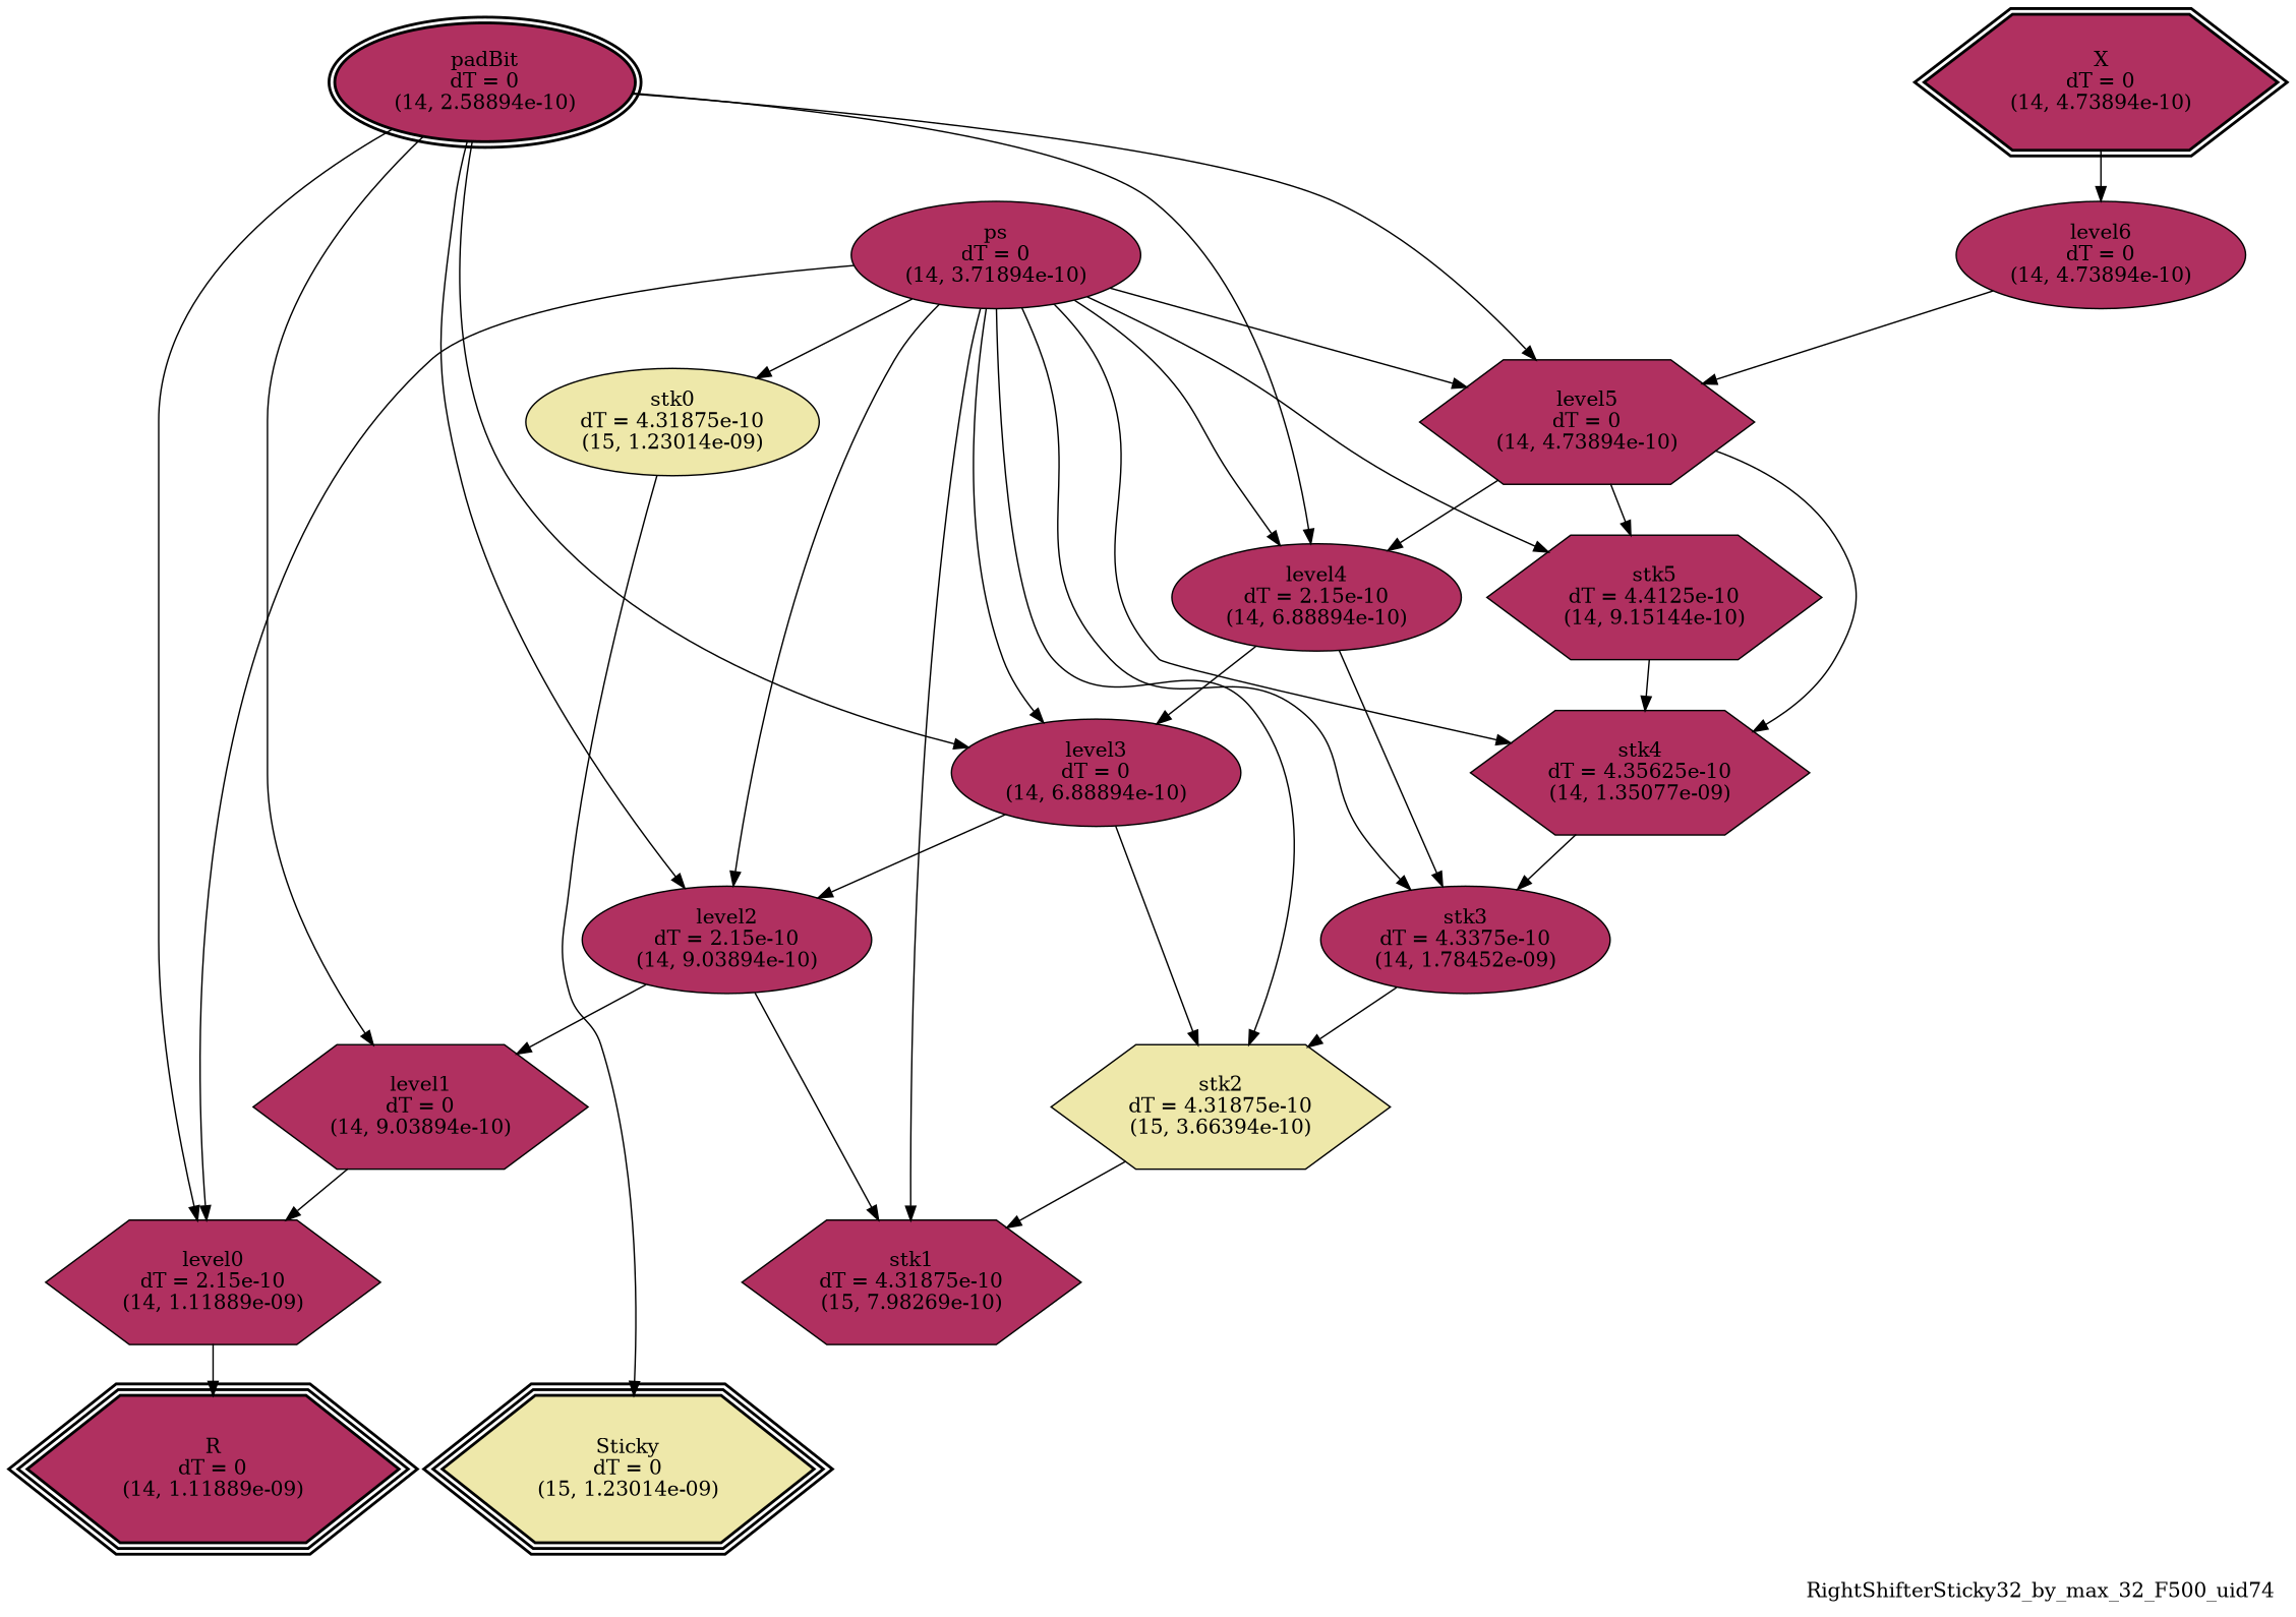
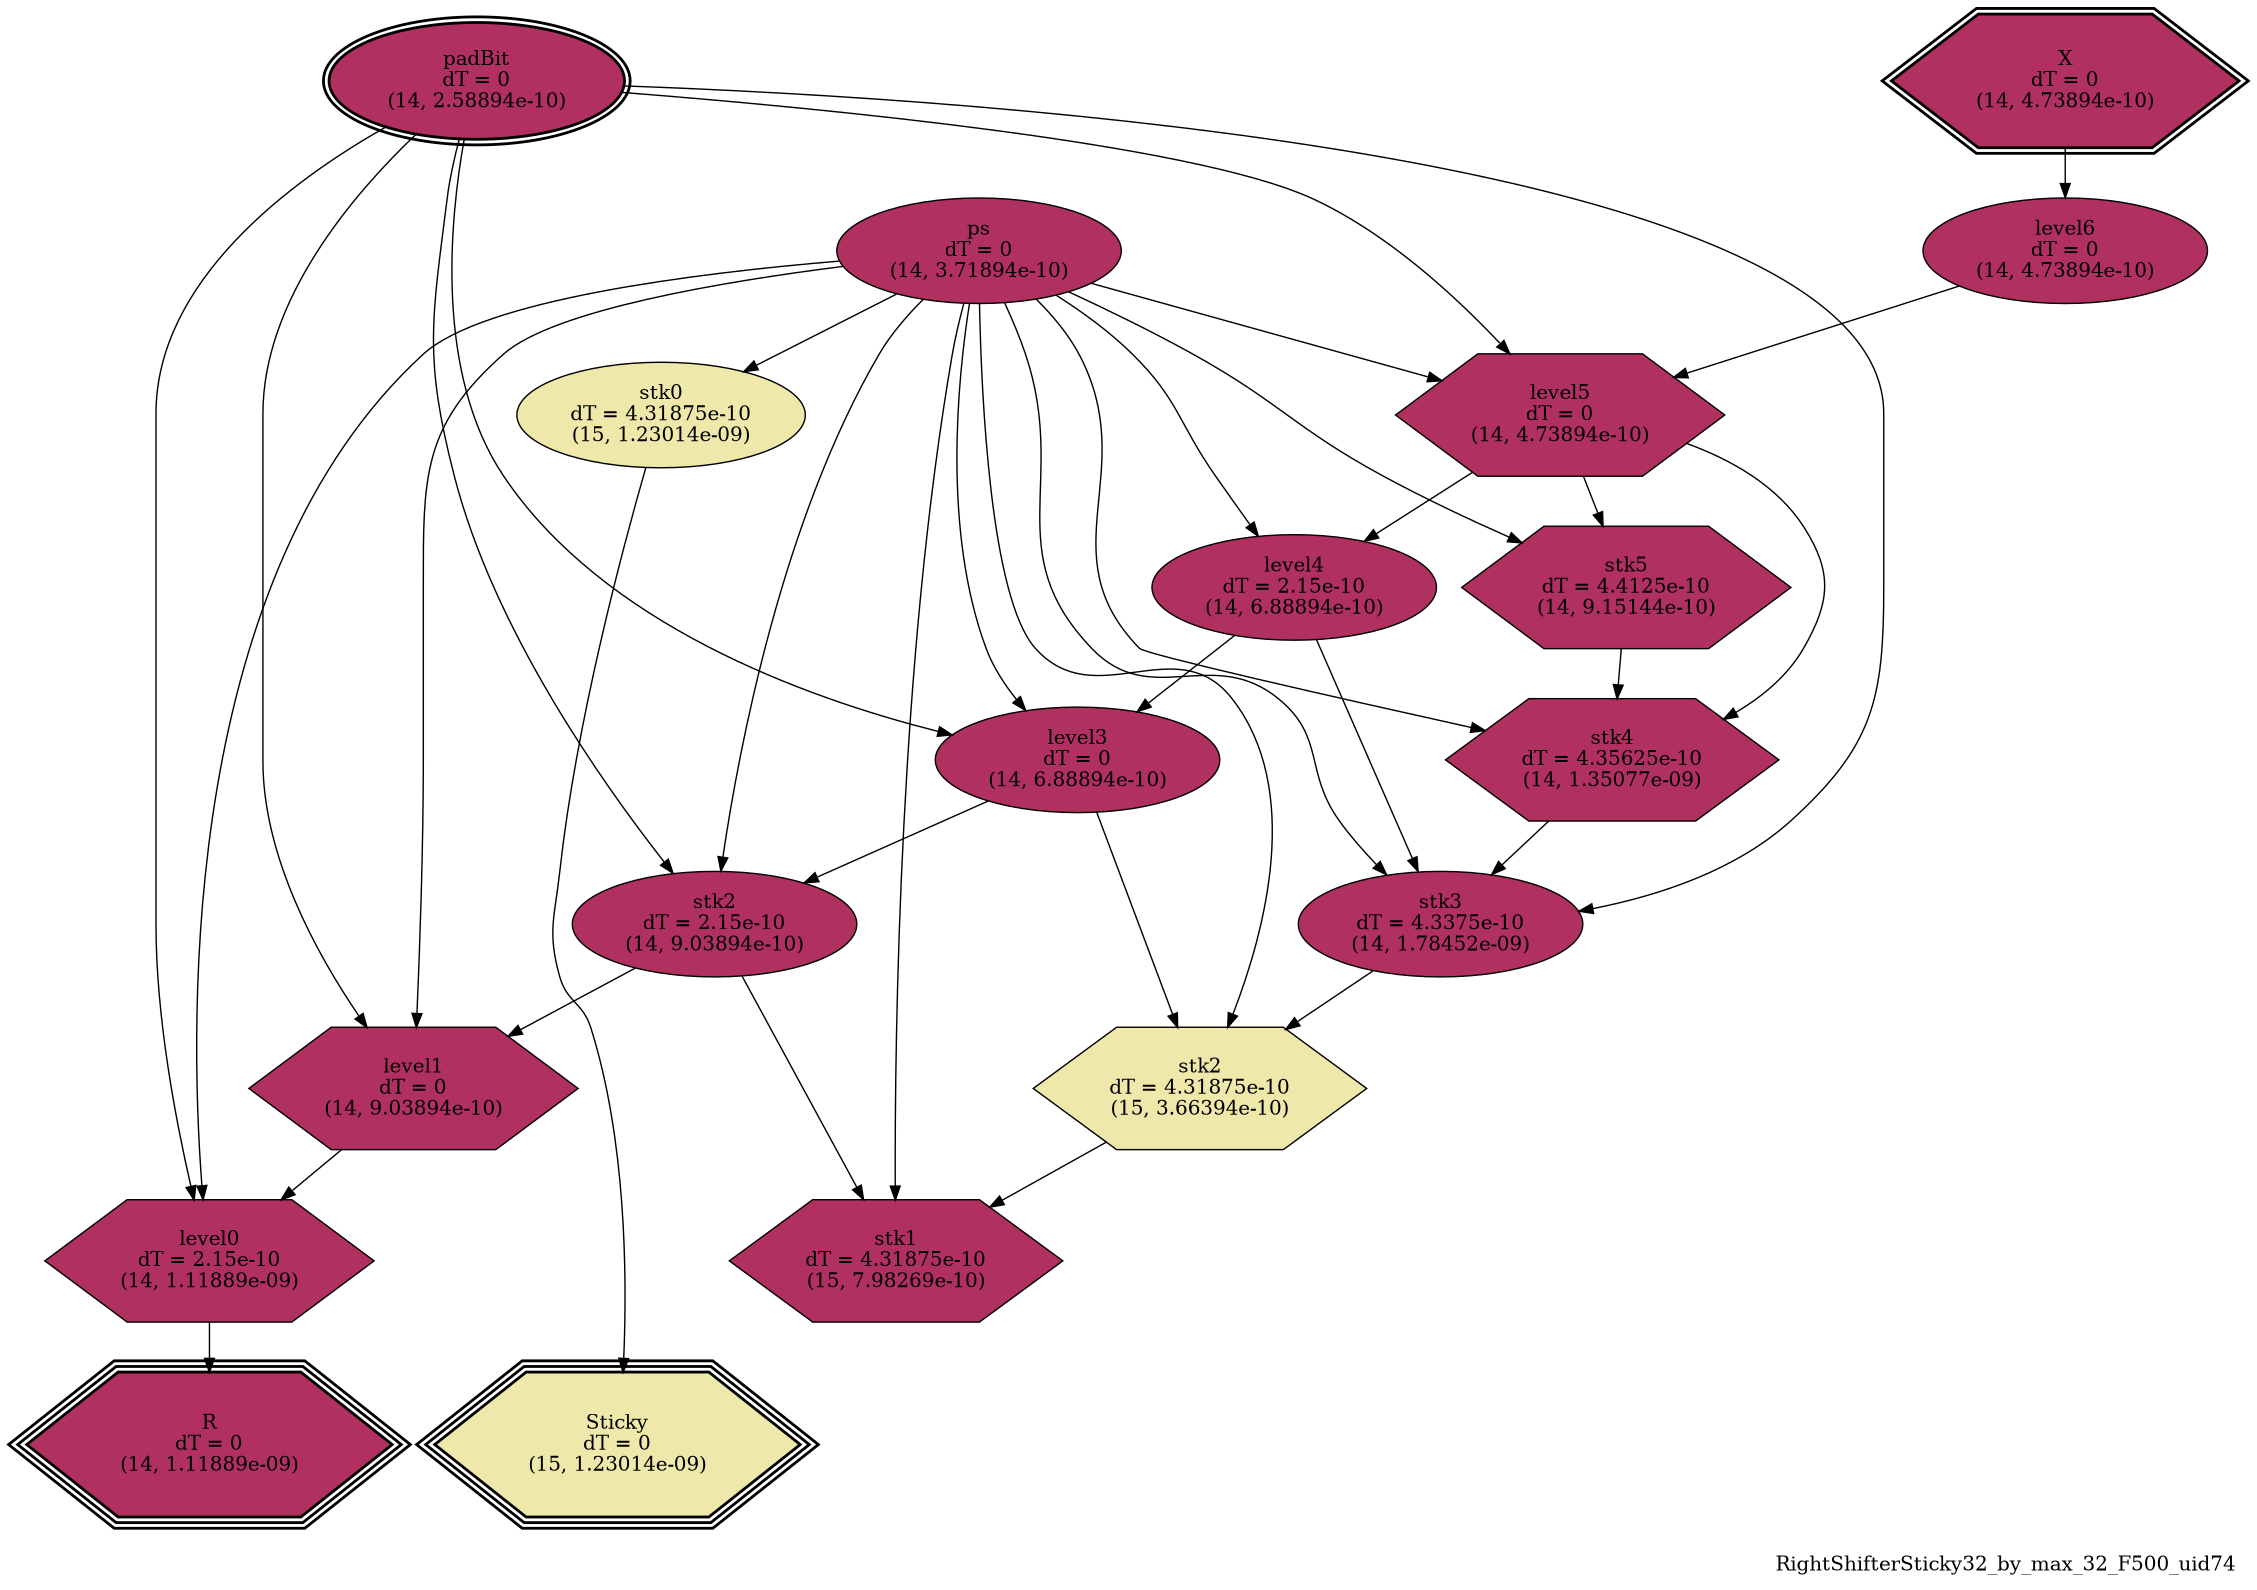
  digraph {
    label=RightShifterSticky32_by_max_32_F500_uid74
    labeljust=right
    labelloc=bottom
    nodesep=0.25
    ranksep=0.5
    node [color=black fillcolor=maroon peripheries=1 shape=hexagon style=filled]
    edge [arrowhead=normal arrowsize=1.0 arrowtail=normal color=black dir=forward]
    n1 [label="X\ndT = 0\n(14, 4.73894e-10)" peripheries=2 style="bold, filled"]
    n2 [label="padBit\ndT = 0\n(14, 2.58894e-10)" peripheries=2 shape=ellipse style="bold, filled"]
    n3 [label="R\ndT = 0\n(14, 1.11889e-09)" peripheries=3 style="bold, filled"]
    n4 [fillcolor=palegoldenrod label="Sticky\ndT = 0\n(15, 1.23014e-09)" peripheries=3 style="bold, filled"]
    n5 [label="level6\ndT = 0\n(14, 4.73894e-10)" shape=ellipse]
    n6 [label="level5\ndT = 0\n(14, 4.73894e-10)"]
    n7 [label="level4\ndT = 2.15e-10\n(14, 6.88894e-10)" shape=ellipse]
    n8 [label="level3\ndT = 0\n(14, 6.88894e-10)" shape=ellipse]
-   n9 [label="level2\ndT = 2.15e-10\n(14, 9.03894e-10)" shape=ellipse]
+   n9 [label="stk2\ndT = 2.15e-10\n(14, 9.03894e-10)" shape=ellipse]
    n10 [label="level1\ndT = 0\n(14, 9.03894e-10)"]
    n11 [label="level0\ndT = 2.15e-10\n(14, 1.11889e-09)"]
    n12 [label="ps\ndT = 0\n(14, 3.71894e-10)" shape=ellipse]
    n13 [label="stk5\ndT = 4.4125e-10\n(14, 9.15144e-10)"]
    n14 [label="stk4\ndT = 4.35625e-10\n(14, 1.35077e-09)"]
    n15 [label="stk3\ndT = 4.3375e-10\n(14, 1.78452e-09)" shape=ellipse]
    n16 [fillcolor=palegoldenrod label="stk2\ndT = 4.31875e-10\n(15, 3.66394e-10)"]
    n17 [label="stk1\ndT = 4.31875e-10\n(15, 7.98269e-10)"]
    n18 [fillcolor=palegoldenrod label="stk0\ndT = 4.31875e-10\n(15, 1.23014e-09)" shape=ellipse]
    subgraph sub_1 {
      rank=same
      n1
      n2
    }
    subgraph sub_2 {
      rank=same
      n3
      n4
    }
    n1 -> n5
    n2 -> n6
-   n2 -> n7
+   n2 -> n15
    n2 -> n8
    n2 -> n9
    n2 -> n10
    n2 -> n11
    n5 -> n6
    n6 -> n7
    n6 -> n13
    n6 -> n14
    n7 -> n8
    n7 -> n15
    n8 -> n9
    n8 -> n16
    n9 -> n10
    n9 -> n17
    n10 -> n11
    n11 -> n3
    n12 -> n6
    n12 -> n7
    n12 -> n8
    n12 -> n9
+   n12 -> n10
    n12 -> n11
    n12 -> n13
    n12 -> n14
    n12 -> n15
    n12 -> n16
    n12 -> n17
    n12 -> n18
    n13 -> n14
    n14 -> n15
    n15 -> n16
    n16 -> n17
    n18 -> n4
  }
